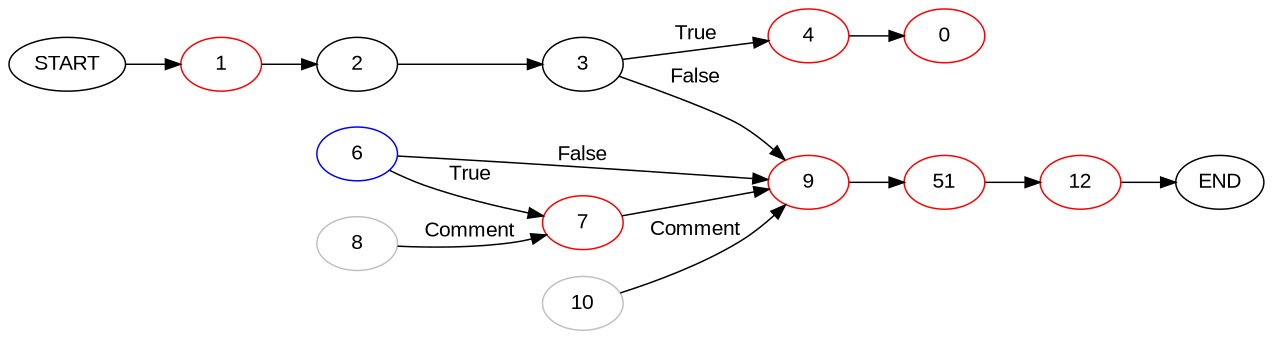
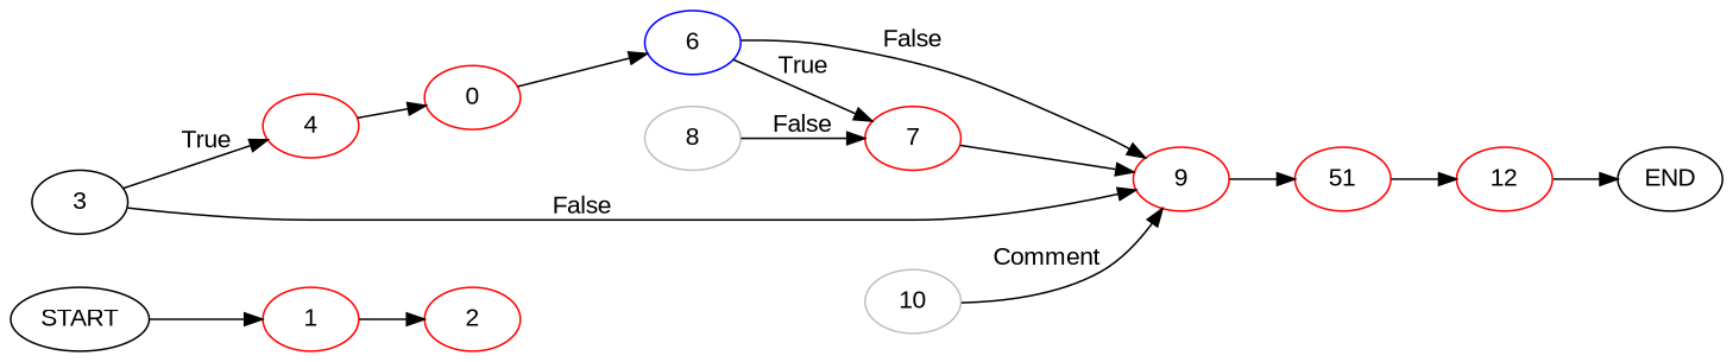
  digraph {
    fontname="Liberation Sans"
    rankdir=LR
    node [fontname="Liberation Sans" color=red]
    edge [fontname="Liberation Sans"]
    n1 [label=START color=""]
    n2 [label=1]
-   n3 [color=black label=2]
+   n3 [label=2]
    n4 [label=END color=""]
    n5 [color=black label=3]
    n6 [label=4]
    n7 [label=9]
    n8 [label=0]
    n9 [label=51]
    n10 [color=blue label=6]
    n11 [label=7]
    n12 [color=gray label=8]
    n13 [label=12]
    n14 [color=gray label=10]
    n1 -> n2
    n2 -> n3
-   n3 -> n5
    n5 -> n6 [label=True]
    n5 -> n7 [label=False]
    n6 -> n8
    n7 -> n9
+   n8 -> n10
    n9 -> n13
    n10 -> n7 [label=False]
    n10 -> n11 [label=True]
    n11 -> n7
-   n12 -> n11 [label=Comment]
+   n12 -> n11 [label=False]
    n13 -> n4
    n14 -> n7 [label=Comment]
  }
